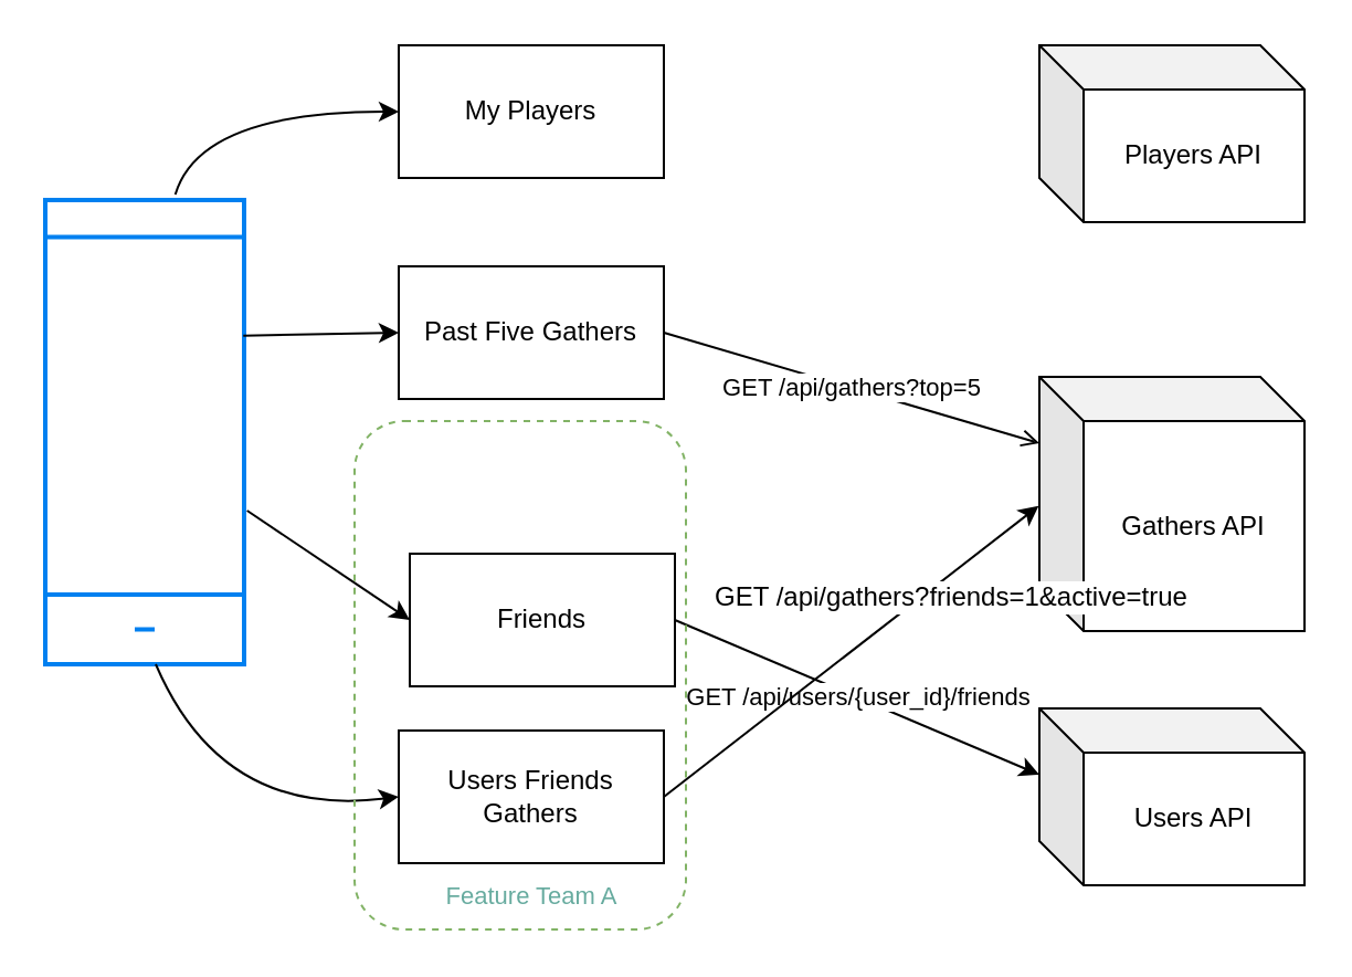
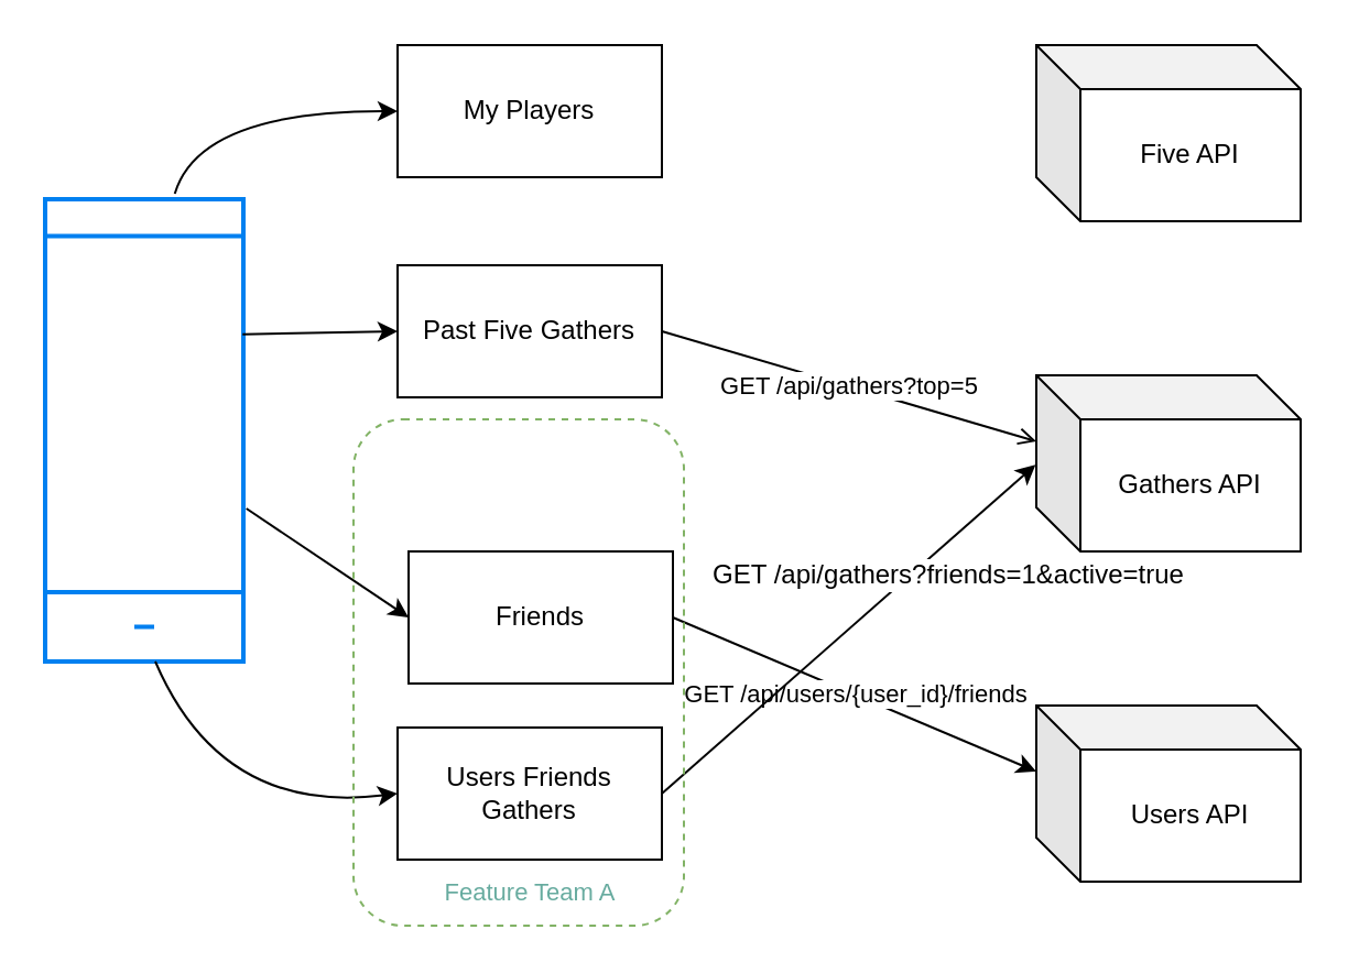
  <mxCell id="0" />
  <mxCell id="1" parent="0" />
  <mxCell id="2" value="" style="html=1;verticalLabelPosition=bottom;align=center;labelBackgroundColor=#ffffff;verticalAlign=top;strokeWidth=2;strokeColor=#0080F0;shadow=0;dashed=0;shape=mxgraph.ios7.icons.smartphone;" vertex="1" parent="1"><mxGeometry x="20" y="90" width="90" height="210" as="geometry" /></mxCell>
  <mxCell id="3" value="My Players" style="rounded=0;whiteSpace=wrap;html=1;" vertex="1" parent="1"><mxGeometry x="180" y="20" width="120" height="60" as="geometry" /></mxCell>
  <mxCell id="4" value="Past Five Gathers" style="rounded=0;whiteSpace=wrap;html=1;" vertex="1" parent="1"><mxGeometry x="180" y="120" width="120" height="60" as="geometry" /></mxCell>
  <mxCell id="5" value="Friends" style="rounded=0;whiteSpace=wrap;html=1;" vertex="1" parent="1"><mxGeometry x="185" y="250" width="120" height="60" as="geometry" /></mxCell>
  <mxCell id="6" value="Users Friends Gathers" style="rounded=0;whiteSpace=wrap;html=1;" vertex="1" parent="1"><mxGeometry x="180" y="330" width="120" height="60" as="geometry" /></mxCell>
  <mxCell id="7" value="" style="endArrow=classic;html=1;entryX=0;entryY=0.5;entryDx=0;entryDy=0;exitX=0.654;exitY=-0.012;exitDx=0;exitDy=0;exitPerimeter=0;curved=1;" edge="1" parent="1" source="2" target="3"><mxGeometry width="50" height="50" relative="1" as="geometry"><mxPoint x="80" y="80" as="sourcePoint" /><mxPoint x="130" y="30" as="targetPoint" /><Array as="points"><mxPoint x="90" y="50" /></Array></mxGeometry></mxCell>
  <mxCell id="8" value="" style="endArrow=classic;html=1;entryX=0;entryY=0.5;entryDx=0;entryDy=0;curved=1;" edge="1" parent="1" target="6"><mxGeometry width="50" height="50" relative="1" as="geometry"><mxPoint x="70" y="300" as="sourcePoint" /><mxPoint x="90" y="320" as="targetPoint" /><Array as="points"><mxPoint x="100" y="370" /></Array></mxGeometry></mxCell>
  <mxCell id="9" value="" style="endArrow=classic;html=1;exitX=0.996;exitY=0.292;exitDx=0;exitDy=0;exitPerimeter=0;entryX=0;entryY=0.5;entryDx=0;entryDy=0;" edge="1" parent="1" source="2" target="4"><mxGeometry width="50" height="50" relative="1" as="geometry"><mxPoint x="410" y="180" as="sourcePoint" /><mxPoint x="460" y="130" as="targetPoint" /></mxGeometry></mxCell>
  <mxCell id="10" value="" style="endArrow=classic;html=1;exitX=1.015;exitY=0.669;exitDx=0;exitDy=0;exitPerimeter=0;entryX=0;entryY=0.5;entryDx=0;entryDy=0;" edge="1" parent="1" source="2" target="5"><mxGeometry width="50" height="50" relative="1" as="geometry"><mxPoint x="410" y="180" as="sourcePoint" /><mxPoint x="460" y="130" as="targetPoint" /></mxGeometry></mxCell>
- <mxCell id="11" value="Players API" style="shape=cube;whiteSpace=wrap;html=1;boundedLbl=1;backgroundOutline=1;darkOpacity=0.05;darkOpacity2=0.1;" vertex="1" parent="1"><mxGeometry x="470" y="20" width="120" height="80" as="geometry" /></mxCell>
- <mxCell id="12" value="Gathers API" style="shape=cube;whiteSpace=wrap;html=1;boundedLbl=1;backgroundOutline=1;darkOpacity=0.05;darkOpacity2=0.1;" vertex="1" parent="1"><mxGeometry x="470" y="170" width="120" height="115" as="geometry" /></mxCell>
+ <mxCell id="11" value="Five API" style="shape=cube;whiteSpace=wrap;html=1;boundedLbl=1;backgroundOutline=1;darkOpacity=0.05;darkOpacity2=0.1;" vertex="1" parent="1"><mxGeometry x="470" y="20" width="120" height="80" as="geometry" /></mxCell>
+ <mxCell id="12" value="Gathers API" style="shape=cube;whiteSpace=wrap;html=1;boundedLbl=1;backgroundOutline=1;darkOpacity=0.05;darkOpacity2=0.1;" vertex="1" parent="1"><mxGeometry x="470" y="170" width="120" height="80" as="geometry" /></mxCell>
  <mxCell id="13" value="Users API" style="shape=cube;whiteSpace=wrap;html=1;boundedLbl=1;backgroundOutline=1;darkOpacity=0.05;darkOpacity2=0.1;" vertex="1" parent="1"><mxGeometry x="470" y="320" width="120" height="80" as="geometry" /></mxCell>
  <mxCell id="14" value="GET /api/gathers?top=5" style="endArrow=open;html=1;exitX=1;exitY=0.5;exitDx=0;exitDy=0;entryX=0;entryY=0;entryDx=0;entryDy=30;entryPerimeter=0;" edge="1" parent="1" source="4" target="12"><mxGeometry width="50" height="50" relative="1" as="geometry"><mxPoint x="310" y="60" as="sourcePoint" /><mxPoint x="480" y="60" as="targetPoint" /></mxGeometry></mxCell>
  <mxCell id="15" value="GET /api/users/{user_id}/friends" style="endArrow=classic;html=1;exitX=1;exitY=0.5;exitDx=0;exitDy=0;entryX=0;entryY=0;entryDx=0;entryDy=30;entryPerimeter=0;" edge="1" parent="1" source="5" target="13"><mxGeometry width="50" height="50" relative="1" as="geometry"><mxPoint x="310" y="160" as="sourcePoint" /><mxPoint x="480" y="210" as="targetPoint" /></mxGeometry></mxCell>
  <mxCell id="16" value="" style="endArrow=classic;html=1;exitX=1;exitY=0.5;exitDx=0;exitDy=0;entryX=-0.003;entryY=0.508;entryDx=0;entryDy=0;entryPerimeter=0;" edge="1" parent="1" source="6" target="12"><mxGeometry width="50" height="50" relative="1" as="geometry"><mxPoint x="300" y="390" as="sourcePoint" /><mxPoint x="350" y="340" as="targetPoint" /></mxGeometry></mxCell>
  <mxCell id="17" value="GET /api/gathers?friends=1&amp;amp;active=true" style="text;html=1;align=center;verticalAlign=middle;resizable=0;points=[];labelBackgroundColor=#ffffff;" vertex="1" connectable="0" parent="16"><mxGeometry x="0.091" y="1" relative="1" as="geometry"><mxPoint x="38.09" y="-17.75" as="offset" /></mxGeometry></mxCell>
  <mxCell id="18" value="" style="rounded=1;whiteSpace=wrap;html=1;fillColor=none;dashed=1;strokeColor=#82b366;" vertex="1" parent="1"><mxGeometry x="160" y="190" width="150" height="230" as="geometry" /></mxCell>
  <mxCell id="19" value="&lt;span style=&quot;font-weight: normal&quot;&gt;&lt;font style=&quot;font-size: 11px&quot; color=&quot;#67ab9f&quot;&gt;Feature Team A&lt;/font&gt;&lt;/span&gt;" style="text;strokeColor=none;fillColor=none;html=1;fontSize=24;fontStyle=1;verticalAlign=middle;align=center;dashed=1;" vertex="1" parent="1"><mxGeometry x="190" y="400" width="100" as="geometry" /></mxCell>
